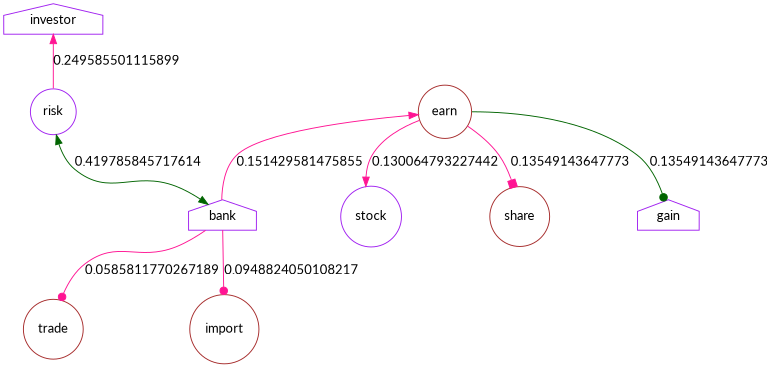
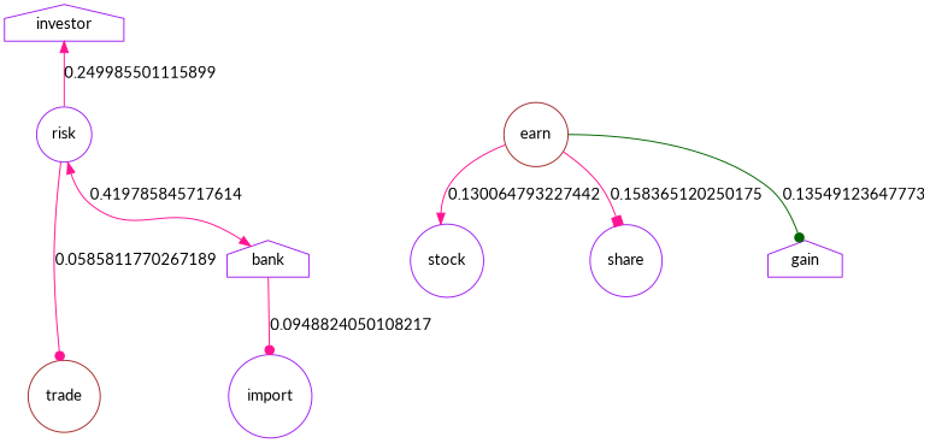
  digraph {
    fontname=Lato
    node [color=purple fontname=Lato shape=circle]
    edge [color=deeppink fontname=Lato]
    bank [shape=house]
-   import [color=brown]
+   import
    trade [color=brown]
    earn [color=brown]
    gain [shape=house]
    stock
-   share [color=brown]
+   share
    risk
    investor [shape=house]
    bank -> import [arrowhead=dot label=0.0948824050108217]
-   bank -> trade [arrowhead=dot label=0.0585811770267189]
-   earn -> bank [dir=back label=0.151429581475855]
-   earn -> gain [arrowhead=dot color=darkgreen label=0.13549143647773]
+   risk -> trade [arrowhead=dot label=0.0585811770267189]
+   earn -> gain [arrowhead=dot color=darkgreen label=0.13549123647773]
    earn -> stock [arrowhead=normal label=0.130064793227442]
-   earn -> share [arrowhead=box label=0.13549143647773]
-   risk -> bank [color=darkgreen dir=both label=0.419785845717614]
-   investor -> risk [dir=back label=0.249585501115899]
+   earn -> share [arrowhead=box label=0.158365120250175]
+   risk -> bank [dir=both label=0.419785845717614]
+   investor -> risk [dir=back label=0.249985501115899]
  }
